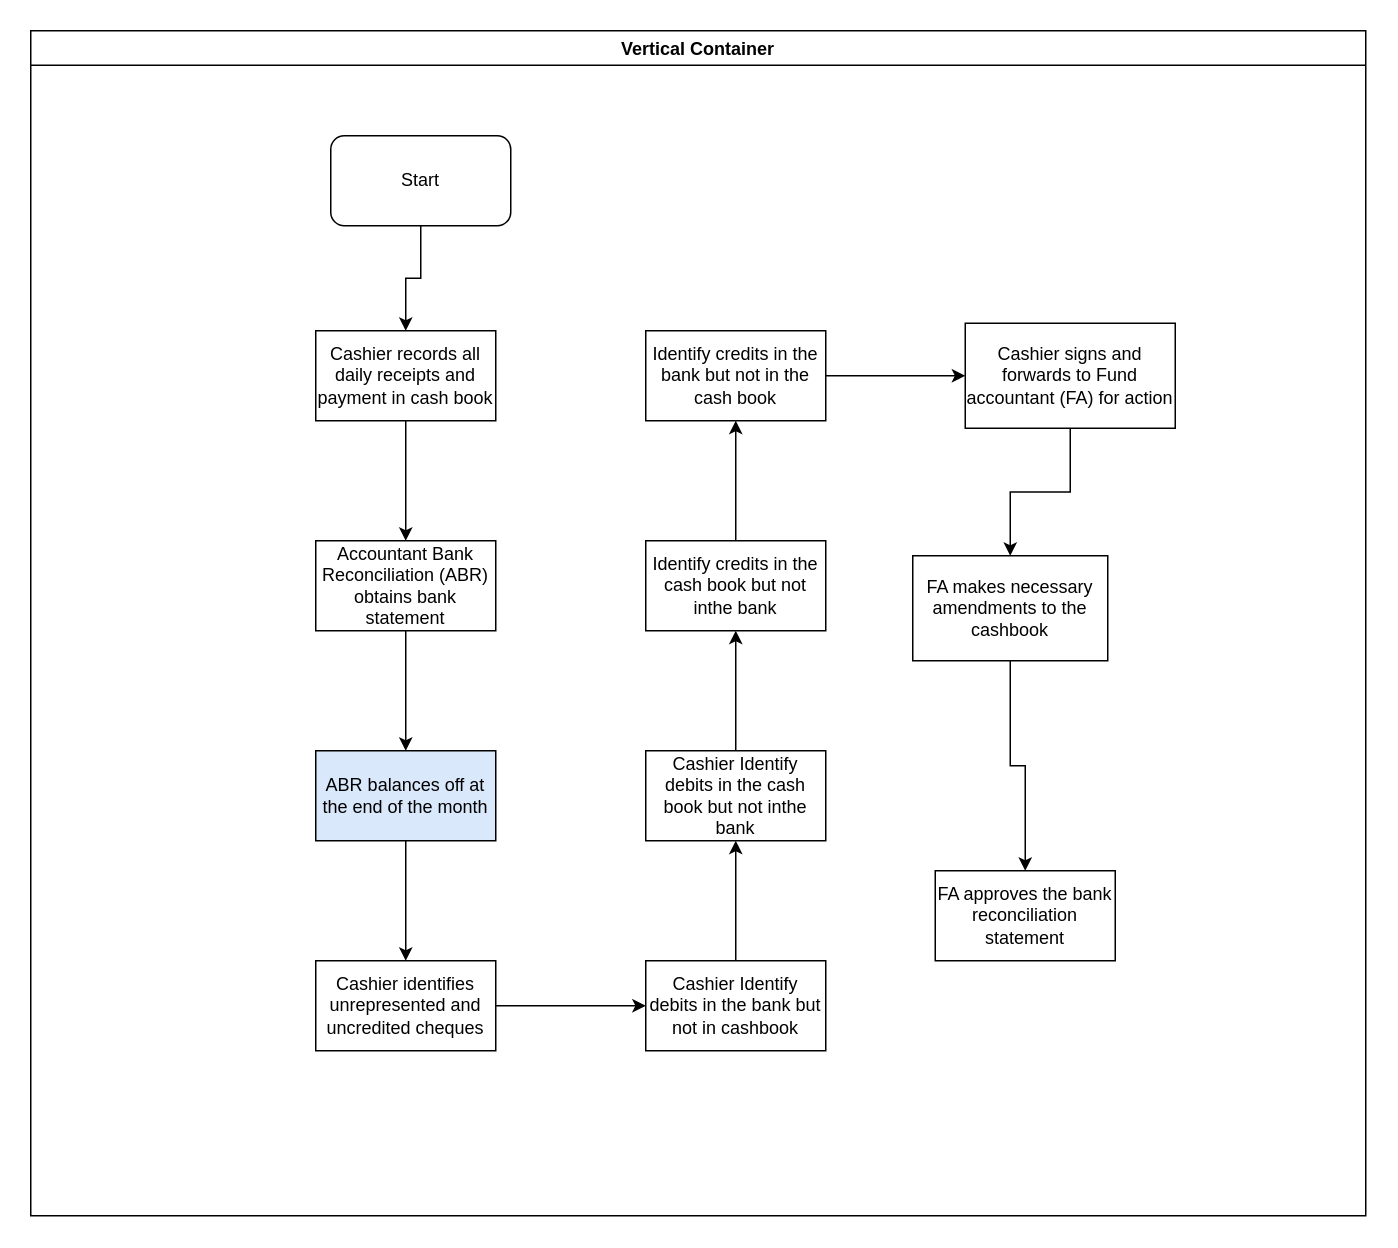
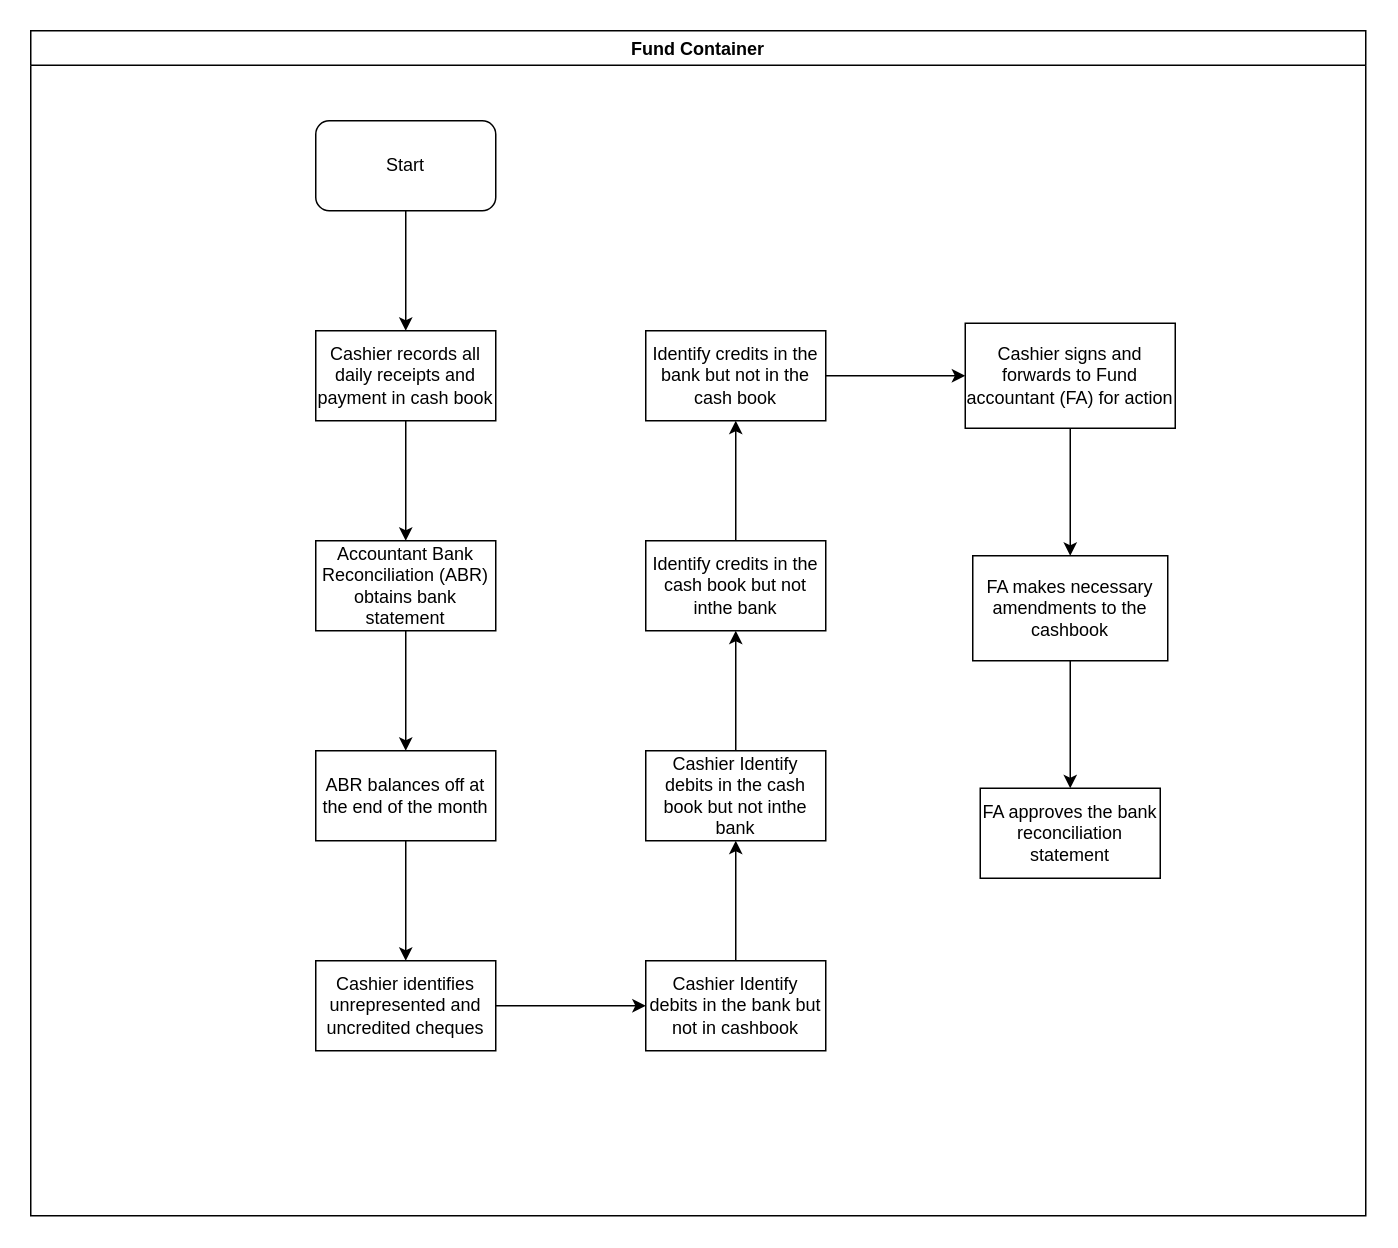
  <mxCell id="0" />
  <mxCell id="1" parent="0" />
- <mxCell id="2" value="Vertical Container" style="swimlane;" vertex="1" parent="1"><mxGeometry x="20" y="20" width="890" height="790" as="geometry" /></mxCell>
- <mxCell id="3" value="Start" style="rounded=1;whiteSpace=wrap;html=1;" vertex="1" parent="2"><mxGeometry x="200" y="70" width="120" height="60" as="geometry" /></mxCell>
+ <mxCell id="2" value="Fund Container" style="swimlane;" vertex="1" parent="1"><mxGeometry x="20" y="20" width="890" height="790" as="geometry" /></mxCell>
+ <mxCell id="3" value="Start" style="rounded=1;whiteSpace=wrap;html=1;" vertex="1" parent="2"><mxGeometry x="190" y="60" width="120" height="60" as="geometry" /></mxCell>
  <mxCell id="4" value="&lt;span lang=&quot;EN-GB&quot;&gt;Cashier records all daily receipts and payment in cash book&lt;/span&gt;" style="rounded=0;whiteSpace=wrap;html=1;" vertex="1" parent="2"><mxGeometry x="190" y="200" width="120" height="60" as="geometry" /></mxCell>
  <mxCell id="5" value="" style="edgeStyle=orthogonalEdgeStyle;rounded=0;orthogonalLoop=1;jettySize=auto;html=1;" edge="1" parent="2" source="3" target="4"><mxGeometry relative="1" as="geometry"><mxPoint x="250" y="200" as="targetPoint" /></mxGeometry></mxCell>
  <mxCell id="6" value="&lt;span lang=&quot;EN-GB&quot;&gt;Cashier Identify debits in the bank but not in cashbook&lt;/span&gt;" style="whiteSpace=wrap;html=1;rounded=0;" vertex="1" parent="2"><mxGeometry x="410" y="620" width="120" height="60" as="geometry" /></mxCell>
- <mxCell id="7" value="&lt;span lang=&quot;EN-GB&quot;&gt;FA makes necessary amendments to the cashbook&lt;/span&gt;" style="whiteSpace=wrap;html=1;rounded=0;" vertex="1" parent="2"><mxGeometry x="588" y="350" width="130" height="70" as="geometry" /></mxCell>
+ <mxCell id="7" value="&lt;span lang=&quot;EN-GB&quot;&gt;FA makes necessary amendments to the cashbook&lt;/span&gt;" style="whiteSpace=wrap;html=1;rounded=0;" vertex="1" parent="2"><mxGeometry x="628" y="350" width="130" height="70" as="geometry" /></mxCell>
  <mxCell id="8" value="" style="edgeStyle=orthogonalEdgeStyle;rounded=0;orthogonalLoop=1;jettySize=auto;html=1;" edge="1" parent="1" source="9" target="12"><mxGeometry relative="1" as="geometry" /></mxCell>
  <mxCell id="9" value="Accountant Bank Reconciliation (ABR) obtains bank statement" style="rounded=0;whiteSpace=wrap;html=1;" vertex="1" parent="1"><mxGeometry x="210" y="360" width="120" height="60" as="geometry" /></mxCell>
  <mxCell id="10" value="" style="edgeStyle=orthogonalEdgeStyle;rounded=0;orthogonalLoop=1;jettySize=auto;html=1;" edge="1" parent="1" source="4" target="9"><mxGeometry relative="1" as="geometry" /></mxCell>
  <mxCell id="11" value="" style="edgeStyle=orthogonalEdgeStyle;rounded=0;orthogonalLoop=1;jettySize=auto;html=1;" edge="1" parent="1" source="12" target="14"><mxGeometry relative="1" as="geometry" /></mxCell>
- <mxCell id="12" value="ABR &lt;span lang=&quot;EN-GB&quot;&gt;balances off at the end of the month&lt;/span&gt;" style="whiteSpace=wrap;html=1;rounded=0;fillColor=#dae8fc;" vertex="1" parent="1"><mxGeometry x="210" y="500" width="120" height="60" as="geometry" /></mxCell>
+ <mxCell id="12" value="ABR &lt;span lang=&quot;EN-GB&quot;&gt;balances off at the end of the month&lt;/span&gt;" style="whiteSpace=wrap;html=1;rounded=0;" vertex="1" parent="1"><mxGeometry x="210" y="500" width="120" height="60" as="geometry" /></mxCell>
  <mxCell id="13" value="" style="edgeStyle=orthogonalEdgeStyle;rounded=0;orthogonalLoop=1;jettySize=auto;html=1;" edge="1" parent="1" source="14" target="6"><mxGeometry relative="1" as="geometry" /></mxCell>
  <mxCell id="14" value="Cashier &lt;span lang=&quot;EN-GB&quot;&gt;identifies unrepresented and uncredited cheques&lt;/span&gt;" style="whiteSpace=wrap;html=1;rounded=0;" vertex="1" parent="1"><mxGeometry x="210" y="640" width="120" height="60" as="geometry" /></mxCell>
  <mxCell id="15" value="" style="edgeStyle=orthogonalEdgeStyle;rounded=0;orthogonalLoop=1;jettySize=auto;html=1;" edge="1" parent="1" source="16" target="19"><mxGeometry relative="1" as="geometry" /></mxCell>
  <mxCell id="16" value="&lt;span lang=&quot;EN-GB&quot;&gt;Cashier Identify debits in the cash book but not inthe bank&lt;/span&gt;" style="whiteSpace=wrap;html=1;rounded=0;" vertex="1" parent="1"><mxGeometry x="430" y="500" width="120" height="60" as="geometry" /></mxCell>
  <mxCell id="17" value="" style="edgeStyle=orthogonalEdgeStyle;rounded=0;orthogonalLoop=1;jettySize=auto;html=1;" edge="1" parent="1" source="6" target="16"><mxGeometry relative="1" as="geometry" /></mxCell>
  <mxCell id="18" value="" style="edgeStyle=orthogonalEdgeStyle;rounded=0;orthogonalLoop=1;jettySize=auto;html=1;" edge="1" parent="1" source="19" target="21"><mxGeometry relative="1" as="geometry" /></mxCell>
  <mxCell id="19" value="&lt;span lang=&quot;EN-GB&quot;&gt;Identify credits in the cash book but not inthe bank&lt;/span&gt;" style="whiteSpace=wrap;html=1;rounded=0;" vertex="1" parent="1"><mxGeometry x="430" y="360" width="120" height="60" as="geometry" /></mxCell>
  <mxCell id="20" value="" style="edgeStyle=orthogonalEdgeStyle;rounded=0;orthogonalLoop=1;jettySize=auto;html=1;" edge="1" parent="1" source="21" target="23"><mxGeometry relative="1" as="geometry" /></mxCell>
  <mxCell id="21" value="&lt;span lang=&quot;EN-GB&quot;&gt;Identify credits in the bank but not in the cash book&lt;/span&gt;" style="whiteSpace=wrap;html=1;rounded=0;" vertex="1" parent="1"><mxGeometry x="430" y="220" width="120" height="60" as="geometry" /></mxCell>
  <mxCell id="22" value="" style="edgeStyle=orthogonalEdgeStyle;rounded=0;orthogonalLoop=1;jettySize=auto;html=1;" edge="1" parent="1" source="23" target="7"><mxGeometry relative="1" as="geometry" /></mxCell>
  <mxCell id="23" value="Cashier signs and forwards to Fund accountant (FA) for action" style="whiteSpace=wrap;html=1;rounded=0;" vertex="1" parent="1"><mxGeometry x="643" y="215" width="140" height="70" as="geometry" /></mxCell>
- <mxCell id="24" value="FA approves the bank reconciliation statement" style="whiteSpace=wrap;html=1;rounded=0;" vertex="1" parent="1"><mxGeometry x="623" y="580" width="120" height="60" as="geometry" /></mxCell>
+ <mxCell id="24" value="FA approves the bank reconciliation statement" style="whiteSpace=wrap;html=1;rounded=0;" vertex="1" parent="1"><mxGeometry x="653" y="525" width="120" height="60" as="geometry" /></mxCell>
  <mxCell id="25" value="" style="edgeStyle=orthogonalEdgeStyle;rounded=0;orthogonalLoop=1;jettySize=auto;html=1;" edge="1" parent="1" source="7" target="24"><mxGeometry relative="1" as="geometry" /></mxCell>
